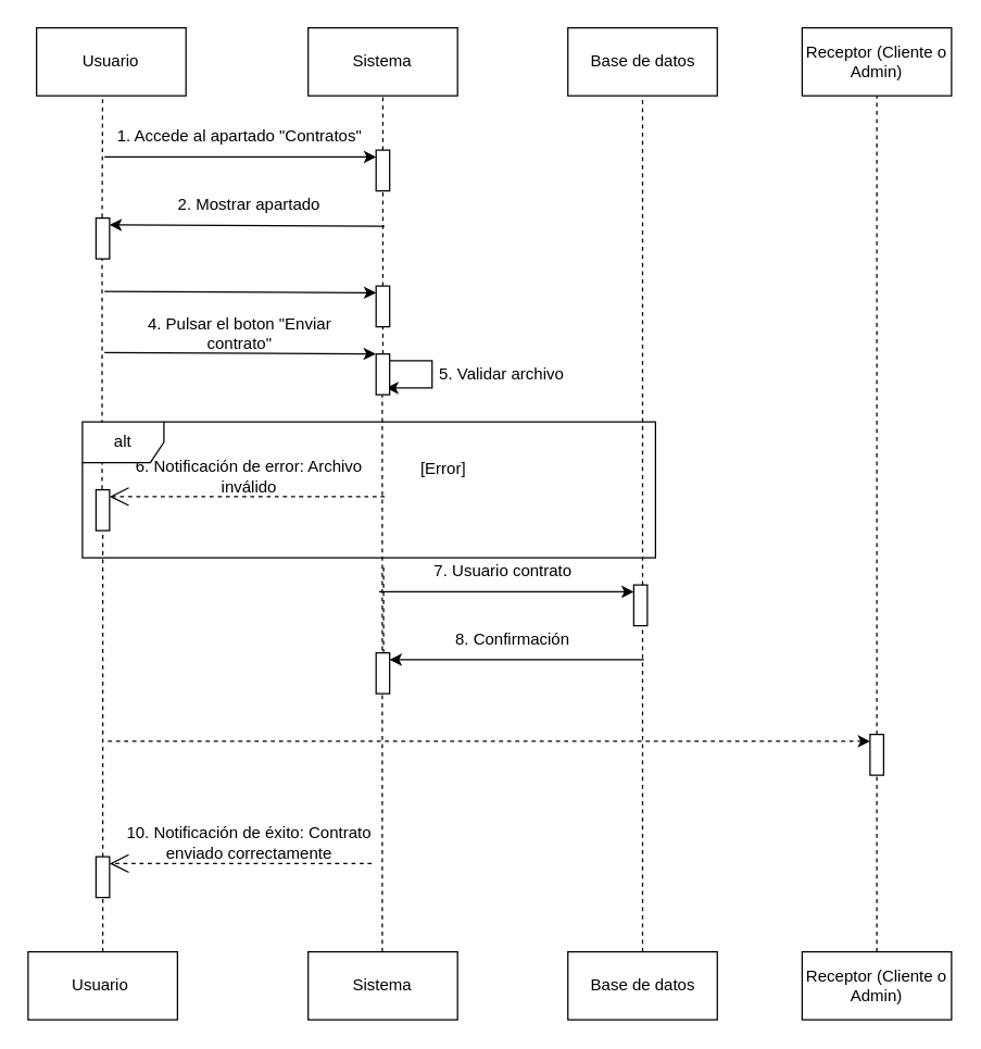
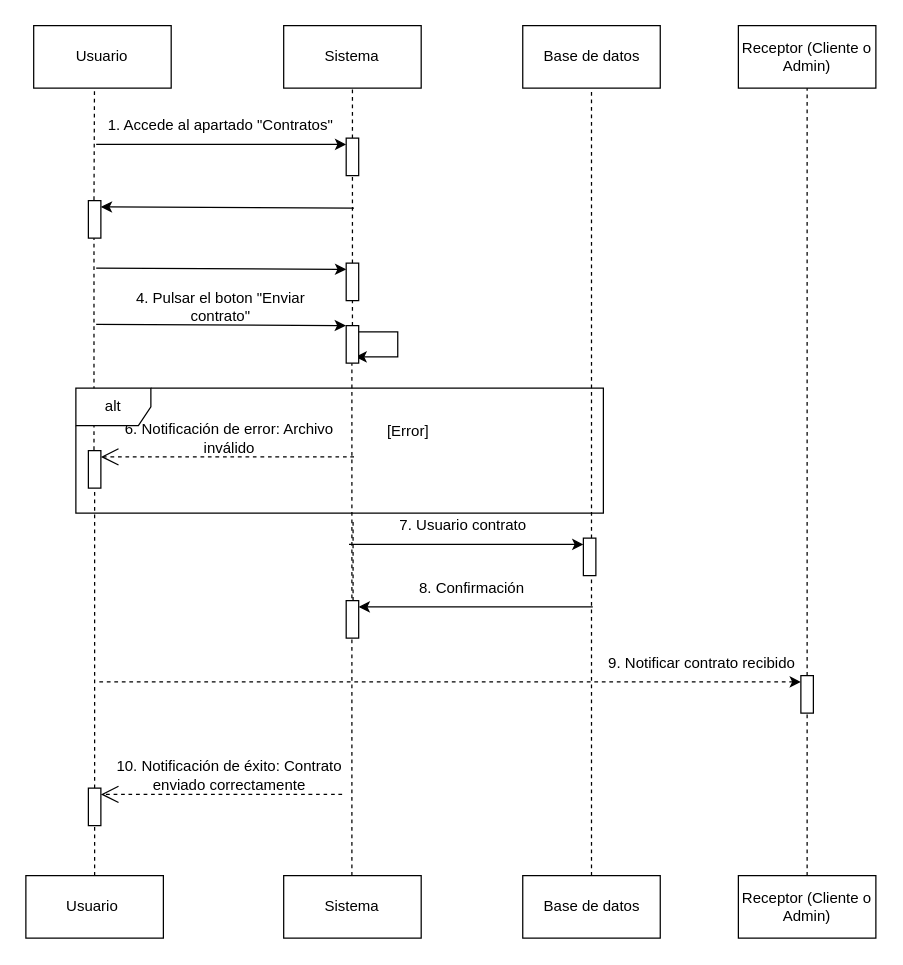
  <mxCell id="0" />
  <mxCell id="1" parent="0" />
  <mxCell id="2" value="Usuario" style="html=1;whiteSpace=wrap;" vertex="1" parent="1"><mxGeometry x="26.25" y="20" width="110" height="50" as="geometry" /></mxCell>
  <mxCell id="3" value="Sistema&lt;span style=&quot;color: rgba(0, 0, 0, 0); font-family: monospace; font-size: 0px; text-align: start; text-wrap-mode: nowrap;&quot;&gt;%3CmxGraphModel%3E%3Croot%3E%3CmxCell%20id%3D%220%22%2F%3E%3CmxCell%20id%3D%221%22%20parent%3D%220%22%2F%3E%3CmxCell%20id%3D%222%22%20value%3D%22Usuario%22%20style%3D%22html%3D1%3BwhiteSpace%3Dwrap%3B%22%20vertex%3D%221%22%20parent%3D%221%22%3E%3CmxGeometry%20x%3D%2270%22%20y%3D%2240%22%20width%3D%22110%22%20height%3D%2250%22%20as%3D%22geometry%22%2F%3E%3C%2FmxCell%3E%3C%2Froot%3E%3C%2FmxGraphModel%3E&lt;/span&gt;" style="html=1;whiteSpace=wrap;" vertex="1" parent="1"><mxGeometry x="226.25" y="20" width="110" height="50" as="geometry" /></mxCell>
  <mxCell id="4" value="Base de datos" style="html=1;whiteSpace=wrap;" vertex="1" parent="1"><mxGeometry x="417.5" y="20" width="110" height="50" as="geometry" /></mxCell>
  <mxCell id="5" value="Usuario&amp;nbsp;" style="html=1;whiteSpace=wrap;" vertex="1" parent="1"><mxGeometry x="20" y="700" width="110" height="50" as="geometry" /></mxCell>
  <mxCell id="6" value="Sistema&lt;span style=&quot;color: rgba(0, 0, 0, 0); font-family: monospace; font-size: 0px; text-align: start; text-wrap-mode: nowrap;&quot;&gt;%3CmxGraphModel%3E%3Croot%3E%3CmxCell%20id%3D%220%22%2F%3E%3CmxCell%20id%3D%221%22%20parent%3D%220%22%2F%3E%3CmxCell%20id%3D%222%22%20value%3D%22Usuario%22%20style%3D%22html%3D1%3BwhiteSpace%3Dwrap%3B%22%20vertex%3D%221%22%20parent%3D%221%22%3E%3CmxGeometry%20x%3D%2270%22%20y%3D%2240%22%20width%3D%22110%22%20height%3D%2250%22%20as%3D%22geometry%22%2F%3E%3C%2FmxCell%3E%3C%2Froot%3E%3C%2FmxGraphModel%3E&lt;/span&gt;" style="html=1;whiteSpace=wrap;" vertex="1" parent="1"><mxGeometry x="226.25" y="700" width="110" height="50" as="geometry" /></mxCell>
  <mxCell id="7" value="Base de datos" style="html=1;whiteSpace=wrap;" vertex="1" parent="1"><mxGeometry x="417.5" y="700" width="110" height="50" as="geometry" /></mxCell>
  <mxCell id="8" value="" style="endArrow=none;dashed=1;html=1;rounded=0;entryX=0.5;entryY=1;entryDx=0;entryDy=0;exitX=0.5;exitY=0;exitDx=0;exitDy=0;" edge="1" parent="1" source="9" target="3"><mxGeometry width="50" height="50" relative="1" as="geometry"><mxPoint x="256.25" y="300" as="sourcePoint" /><mxPoint x="306.25" y="250" as="targetPoint" /></mxGeometry></mxCell>
  <mxCell id="9" value="" style="html=1;points=[[0,0,0,0,5],[0,1,0,0,-5],[1,0,0,0,5],[1,1,0,0,-5]];perimeter=orthogonalPerimeter;outlineConnect=0;targetShapes=umlLifeline;portConstraint=eastwest;newEdgeStyle={&quot;curved&quot;:0,&quot;rounded&quot;:0};" vertex="1" parent="1"><mxGeometry x="276.25" y="110" width="10" height="30" as="geometry" /></mxCell>
  <mxCell id="10" value="" style="endArrow=classic;html=1;rounded=0;entryX=0;entryY=0;entryDx=0;entryDy=5;entryPerimeter=0;" edge="1" parent="1" target="9"><mxGeometry width="50" height="50" relative="1" as="geometry"><mxPoint x="76.25" y="115" as="sourcePoint" /><mxPoint x="186.25" y="90" as="targetPoint" /></mxGeometry></mxCell>
  <mxCell id="11" value="1. Accede al apartado &quot;Contratos&quot;" style="text;html=1;align=center;verticalAlign=middle;whiteSpace=wrap;rounded=0;" vertex="1" parent="1"><mxGeometry x="76.25" y="90" width="200" height="20" as="geometry" /></mxCell>
  <mxCell id="12" value="" style="endArrow=none;dashed=1;html=1;rounded=0;exitX=0.449;exitY=-0.016;exitDx=0;exitDy=0;exitPerimeter=0;entryX=0.442;entryY=1.036;entryDx=0;entryDy=0;entryPerimeter=0;" edge="1" parent="1" source="16" target="2"><mxGeometry width="50" height="50" relative="1" as="geometry"><mxPoint x="70.25" y="869" as="sourcePoint" /><mxPoint x="68.58" y="180.51" as="targetPoint" /><Array as="points" /></mxGeometry></mxCell>
  <mxCell id="13" value="6. Notificación de error: Archivo inválido" style="text;html=1;align=center;verticalAlign=middle;whiteSpace=wrap;rounded=0;" vertex="1" parent="1"><mxGeometry x="87.75" y="340" width="190" height="20" as="geometry" /></mxCell>
  <mxCell id="14" value="" style="endArrow=none;dashed=1;html=1;rounded=0;" edge="1" parent="1" source="32" target="19"><mxGeometry width="50" height="50" relative="1" as="geometry"><mxPoint x="281.25" y="370" as="sourcePoint" /><mxPoint x="286.25" y="360" as="targetPoint" /><Array as="points" /></mxGeometry></mxCell>
  <mxCell id="15" value="" style="endArrow=none;dashed=1;html=1;rounded=0;" edge="1" parent="1" source="19" target="9"><mxGeometry width="50" height="50" relative="1" as="geometry"><mxPoint x="281.25" y="250" as="sourcePoint" /><mxPoint x="289" y="160" as="targetPoint" /></mxGeometry></mxCell>
  <mxCell id="16" value="" style="html=1;points=[[0,0,0,0,5],[0,1,0,0,-5],[1,0,0,0,5],[1,1,0,0,-5]];perimeter=orthogonalPerimeter;outlineConnect=0;targetShapes=umlLifeline;portConstraint=eastwest;newEdgeStyle={&quot;curved&quot;:0,&quot;rounded&quot;:0};" vertex="1" parent="1"><mxGeometry x="70" y="160" width="10" height="30" as="geometry" /></mxCell>
  <mxCell id="17" value="" style="endArrow=classic;html=1;rounded=0;entryX=1;entryY=0;entryDx=0;entryDy=5;entryPerimeter=0;" edge="1" parent="1" target="16"><mxGeometry width="50" height="50" relative="1" as="geometry"><mxPoint x="282.5" y="166" as="sourcePoint" /><mxPoint x="394.5" y="136" as="targetPoint" /></mxGeometry></mxCell>
- <mxCell id="18" value="2. Mostrar apartado" style="text;html=1;align=center;verticalAlign=middle;whiteSpace=wrap;rounded=0;" vertex="1" parent="1"><mxGeometry x="97.5" y="140" width="170" height="20" as="geometry" /></mxCell>
  <mxCell id="19" value="" style="html=1;points=[[0,0,0,0,5],[0,1,0,0,-5],[1,0,0,0,5],[1,1,0,0,-5]];perimeter=orthogonalPerimeter;outlineConnect=0;targetShapes=umlLifeline;portConstraint=eastwest;newEdgeStyle={&quot;curved&quot;:0,&quot;rounded&quot;:0};" vertex="1" parent="1"><mxGeometry x="276.25" y="210" width="10" height="30" as="geometry" /></mxCell>
  <mxCell id="20" value="" style="endArrow=classic;html=1;rounded=0;entryX=0;entryY=0;entryDx=0;entryDy=5;entryPerimeter=0;" edge="1" parent="1" target="19"><mxGeometry width="50" height="50" relative="1" as="geometry"><mxPoint x="76.25" y="214" as="sourcePoint" /><mxPoint x="408.25" y="120" as="targetPoint" /></mxGeometry></mxCell>
  <mxCell id="21" value="&lt;span style=&quot;color: rgb(237, 237, 237); font-family: monospace; font-size: 0px; text-align: start;&quot;&gt;%3CmxGraphModel%3E%3Croot%3E%3CmxCell%20id%3D%220%22%2F%3E%3CmxCell%20id%3D%221%22%20parent%3D%220%22%2F%3E%3CmxCell%20id%3D%222%22%20value%3D%22%22%20style%3D%22html%3D1%3Bpoints%3D%5B%5B0%2C0%2C0%2C0%2C5%5D%2C%5B0%2C1%2C0%2C0%2C-5%5D%2C%5B1%2C0%2C0%2C0%2C5%5D%2C%5B1%2C1%2C0%2C0%2C-5%5D%5D%3Bperimeter%3DorthogonalPerimeter%3BoutlineConnect%3D0%3BtargetShapes%3DumlLifeline%3BportConstraint%3Deastwest%3BnewEdgeStyle%3D%7B%26quot%3Bcurved%26quot%3B%3A0%2C%26quot%3Brounded%26quot%3B%3A0%7D%3B%22%20vertex%3D%221%22%20parent%3D%221%22%3E%3CmxGeometry%20x%3D%2285%22%20y%3D%22280%22%20width%3D%2210%22%20height%3D%2230%22%20as%3D%22geometry%22%2F%3E%3C%2FmxCell%3E%3C%2Froot%3E%3C%2FmxGraphModel%3E&lt;/span&gt;&lt;span style=&quot;color: rgb(237, 237, 237); font-family: monospace; font-size: 0px; text-align: start;&quot;&gt;%3CmxGraphModel%3E%3Croot%3E%3CmxCell%20id%3D%220%22%2F%3E%3CmxCell%20id%3D%221%22%20parent%3D%220%22%2F%3E%3CmxCell%20id%3D%222%22%20value%3D%22%22%20style%3D%22html%3D1%3Bpoints%3D%5B%5B0%2C0%2C0%2C0%2C5%5D%2C%5B0%2C1%2C0%2C0%2C-5%5D%2C%5B1%2C0%2C0%2C0%2C5%5D%2C%5B1%2C1%2C0%2C0%2C-5%5D%5D%3Bperimeter%3DorthogonalPerimeter%3BoutlineConnect%3D0%3BtargetShapes%3DumlLifeline%3BportConstraint%3Deastwest%3BnewEdgeStyle%3D%7B%26quot%3Bcurved%26quot%3B%3A0%2C%26quot%3Brounded%26quot%3B%3A0%7D%3B%22%20vertex%3D%221%22%20parent%3D%221%22%3E%3CmxGeometry%20x%3D%2285%22%20y%3D%22280%22%20width%3D%2210%22%20height%3D%2230%22%20as%3D%22geometry%22%2F%3E%3C%2FmxCell%3E%3C%2Froot%3E%3C%2FmxGraphModel%3E&lt;/span&gt;" style="html=1;points=[[0,0,0,0,5],[0,1,0,0,-5],[1,0,0,0,5],[1,1,0,0,-5]];perimeter=orthogonalPerimeter;outlineConnect=0;targetShapes=umlLifeline;portConstraint=eastwest;newEdgeStyle={&quot;curved&quot;:0,&quot;rounded&quot;:0};" vertex="1" parent="1"><mxGeometry x="70" y="360" width="10" height="30" as="geometry" /></mxCell>
  <mxCell id="22" value="" style="endArrow=none;dashed=1;html=1;rounded=0;exitX=0.5;exitY=0;exitDx=0;exitDy=0;entryX=0.5;entryY=1;entryDx=0;entryDy=0;" edge="1" parent="1" source="7" target="4"><mxGeometry width="50" height="50" relative="1" as="geometry"><mxPoint x="477.5" y="400" as="sourcePoint" /><mxPoint x="479" y="180" as="targetPoint" /></mxGeometry></mxCell>
  <mxCell id="23" value="" style="endArrow=none;dashed=1;html=1;rounded=0;exitX=0.449;exitY=-0.016;exitDx=0;exitDy=0;exitPerimeter=0;" edge="1" parent="1" source="21" target="16"><mxGeometry width="50" height="50" relative="1" as="geometry"><mxPoint x="70.25" y="636" as="sourcePoint" /><mxPoint x="68.24" y="360" as="targetPoint" /><Array as="points" /></mxGeometry></mxCell>
  <mxCell id="24" value="" style="endArrow=open;endSize=12;html=1;rounded=0;fontSize=12;curved=1;entryX=1;entryY=0;entryDx=0;entryDy=5;entryPerimeter=0;dashed=1;" edge="1" parent="1" target="21"><mxGeometry width="160" relative="1" as="geometry"><mxPoint x="282.5" y="365" as="sourcePoint" /><mxPoint x="352.5" y="160" as="targetPoint" /></mxGeometry></mxCell>
- <mxCell id="25" value="5. Validar archivo" style="text;html=1;align=center;verticalAlign=middle;whiteSpace=wrap;rounded=0;" vertex="1" parent="1"><mxGeometry x="321.25" y="265" width="96.25" height="20" as="geometry" /></mxCell>
  <mxCell id="26" value="" style="endArrow=classic;html=1;rounded=0;entryX=1;entryY=1;entryDx=0;entryDy=-5;entryPerimeter=0;exitX=1;exitY=0;exitDx=0;exitDy=5;exitPerimeter=0;edgeStyle=orthogonalEdgeStyle;" edge="1" parent="1"><mxGeometry width="50" height="50" relative="1" as="geometry"><mxPoint x="283.75" y="265" as="sourcePoint" /><mxPoint x="283.75" y="285" as="targetPoint" /><Array as="points"><mxPoint x="317.5" y="285" /></Array></mxGeometry></mxCell>
  <mxCell id="27" value="alt" style="shape=umlFrame;whiteSpace=wrap;html=1;pointerEvents=0;" vertex="1" parent="1"><mxGeometry x="60" y="310" width="422" height="100" as="geometry" /></mxCell>
  <mxCell id="28" value="" style="endArrow=none;dashed=1;html=1;rounded=0;exitX=0.5;exitY=0;exitDx=0;exitDy=0;" edge="1" parent="1" source="47" target="21"><mxGeometry width="50" height="50" relative="1" as="geometry"><mxPoint x="75.25" y="700" as="sourcePoint" /><mxPoint x="75" y="585" as="targetPoint" /><Array as="points" /></mxGeometry></mxCell>
  <mxCell id="29" value="" style="endArrow=none;dashed=1;html=1;rounded=0;exitX=0.5;exitY=0;exitDx=0;exitDy=0;" edge="1" parent="1" target="32"><mxGeometry width="50" height="50" relative="1" as="geometry"><mxPoint x="280.82" y="700" as="sourcePoint" /><mxPoint x="280.82" y="330" as="targetPoint" /><Array as="points"><mxPoint x="280.82" y="560" /><mxPoint x="280.82" y="520" /><mxPoint x="280.82" y="490" /><mxPoint x="280.82" y="450" /></Array></mxGeometry></mxCell>
  <mxCell id="30" value="10. Notificación de éxito: Contrato enviado correctamente" style="text;html=1;align=center;verticalAlign=middle;whiteSpace=wrap;rounded=0;" vertex="1" parent="1"><mxGeometry x="87.5" y="610" width="190" height="20" as="geometry" /></mxCell>
  <mxCell id="31" value="" style="endArrow=open;endSize=12;html=1;rounded=0;fontSize=12;curved=1;entryX=1;entryY=0;entryDx=0;entryDy=5;entryPerimeter=0;dashed=1;" edge="1" parent="1" target="47"><mxGeometry width="160" relative="1" as="geometry"><mxPoint x="273" y="635" as="sourcePoint" /><mxPoint x="351" y="435" as="targetPoint" /></mxGeometry></mxCell>
  <mxCell id="32" value="" style="html=1;points=[[0,0,0,0,5],[0,1,0,0,-5],[1,0,0,0,5],[1,1,0,0,-5]];perimeter=orthogonalPerimeter;outlineConnect=0;targetShapes=umlLifeline;portConstraint=eastwest;newEdgeStyle={&quot;curved&quot;:0,&quot;rounded&quot;:0};" vertex="1" parent="1"><mxGeometry x="276.25" y="260" width="10" height="30" as="geometry" /></mxCell>
  <mxCell id="33" value="[Error]" style="text;html=1;align=center;verticalAlign=middle;whiteSpace=wrap;rounded=0;" vertex="1" parent="1"><mxGeometry x="301.25" y="335" width="50" height="20" as="geometry" /></mxCell>
  <mxCell id="34" value="" style="endArrow=none;dashed=1;html=1;rounded=0;" edge="1" parent="1" source="37"><mxGeometry width="50" height="50" relative="1" as="geometry"><mxPoint x="279.75" y="460" as="sourcePoint" /><mxPoint x="281.75" y="416" as="targetPoint" /><Array as="points" /></mxGeometry></mxCell>
  <mxCell id="35" value="8. Confirmación" style="text;html=1;align=center;verticalAlign=middle;whiteSpace=wrap;rounded=0;" vertex="1" parent="1"><mxGeometry x="282.25" y="460" width="190" height="20" as="geometry" /></mxCell>
  <mxCell id="36" value="" style="endArrow=classic;html=1;rounded=0;entryX=1;entryY=0;entryDx=0;entryDy=5;entryPerimeter=0;" edge="1" parent="1" target="37"><mxGeometry width="50" height="50" relative="1" as="geometry"><mxPoint x="473.5" y="485" as="sourcePoint" /><mxPoint x="560" y="390" as="targetPoint" /></mxGeometry></mxCell>
  <mxCell id="37" value="&lt;span style=&quot;color: rgb(237, 237, 237); font-family: monospace; font-size: 0px; text-align: start;&quot;&gt;%3CmxGraphModel%3E%3Croot%3E%3CmxCell%20id%3D%220%22%2F%3E%3CmxCell%20id%3D%221%22%20parent%3D%220%22%2F%3E%3CmxCell%20id%3D%222%22%20value%3D%22%22%20style%3D%22html%3D1%3Bpoints%3D%5B%5B0%2C0%2C0%2C0%2C5%5D%2C%5B0%2C1%2C0%2C0%2C-5%5D%2C%5B1%2C0%2C0%2C0%2C5%5D%2C%5B1%2C1%2C0%2C0%2C-5%5D%5D%3Bperimeter%3DorthogonalPerimeter%3BoutlineConnect%3D0%3BtargetShapes%3DumlLifeline%3BportConstraint%3Deastwest%3BnewEdgeStyle%3D%7B%26quot%3Bcurved%26quot%3B%3A0%2C%26quot%3Brounded%26quot%3B%3A0%7D%3B%22%20vertex%3D%221%22%20parent%3D%221%22%3E%3CmxGeometry%20x%3D%2285%22%20y%3D%22280%22%20width%3D%2210%22%20height%3D%2230%22%20as%3D%22geometry%22%2F%3E%3C%2FmxCell%3E%3C%2Froot%3E%3C%2FmxGraphModel%3E&lt;/span&gt;&lt;span style=&quot;color: rgb(237, 237, 237); font-family: monospace; font-size: 0px; text-align: start;&quot;&gt;%3CmxGraphModel%3E%3Croot%3E%3CmxCell%20id%3D%220%22%2F%3E%3CmxCell%20id%3D%221%22%20parent%3D%220%22%2F%3E%3CmxCell%20id%3D%222%22%20value%3D%22%22%20style%3D%22html%3D1%3Bpoints%3D%5B%5B0%2C0%2C0%2C0%2C5%5D%2C%5B0%2C1%2C0%2C0%2C-5%5D%2C%5B1%2C0%2C0%2C0%2C5%5D%2C%5B1%2C1%2C0%2C0%2C-5%5D%5D%3Bperimeter%3DorthogonalPerimeter%3BoutlineConnect%3D0%3BtargetShapes%3DumlLifeline%3BportConstraint%3Deastwest%3BnewEdgeStyle%3D%7B%26quot%3Bcurved%26quot%3B%3A0%2C%26quot%3Brounded%26quot%3B%3A0%7D%3B%22%20vertex%3D%221%22%20parent%3D%221%22%3E%3CmxGeometry%20x%3D%2285%22%20y%3D%22280%22%20width%3D%2210%22%20height%3D%2230%22%20as%3D%22geometry%22%2F%3E%3C%2FmxCell%3E%3C%2Froot%3E%3C%2FmxGraphModel%3E&lt;/span&gt;" style="html=1;points=[[0,0,0,0,5],[0,1,0,0,-5],[1,0,0,0,5],[1,1,0,0,-5]];perimeter=orthogonalPerimeter;outlineConnect=0;targetShapes=umlLifeline;portConstraint=eastwest;newEdgeStyle={&quot;curved&quot;:0,&quot;rounded&quot;:0};" vertex="1" parent="1"><mxGeometry x="276.25" y="480" width="10" height="30" as="geometry" /></mxCell>
  <mxCell id="38" value="7. Usuario contrato" style="text;html=1;align=center;verticalAlign=middle;whiteSpace=wrap;rounded=0;" vertex="1" parent="1"><mxGeometry x="284.75" y="410" width="170" height="20" as="geometry" /></mxCell>
  <mxCell id="39" value="" style="endArrow=classic;html=1;rounded=0;entryX=0;entryY=0;entryDx=0;entryDy=5;entryPerimeter=0;" edge="1" parent="1" target="40"><mxGeometry width="50" height="50" relative="1" as="geometry"><mxPoint x="278.5" y="435" as="sourcePoint" /><mxPoint x="553.5" y="430" as="targetPoint" /></mxGeometry></mxCell>
  <mxCell id="40" value="" style="html=1;points=[[0,0,0,0,5],[0,1,0,0,-5],[1,0,0,0,5],[1,1,0,0,-5]];perimeter=orthogonalPerimeter;outlineConnect=0;targetShapes=umlLifeline;portConstraint=eastwest;newEdgeStyle={&quot;curved&quot;:0,&quot;rounded&quot;:0};" vertex="1" parent="1"><mxGeometry x="466" y="430" width="10" height="30" as="geometry" /></mxCell>
  <mxCell id="41" value="Receptor (Cliente o Admin)" style="html=1;whiteSpace=wrap;" vertex="1" parent="1"><mxGeometry x="590" y="20" width="110" height="50" as="geometry" /></mxCell>
  <mxCell id="42" value="Receptor (Cliente o Admin)" style="html=1;whiteSpace=wrap;" vertex="1" parent="1"><mxGeometry x="590" y="700" width="110" height="50" as="geometry" /></mxCell>
  <mxCell id="43" value="" style="endArrow=none;dashed=1;html=1;rounded=0;exitX=0.5;exitY=0;exitDx=0;exitDy=0;entryX=0.5;entryY=1;entryDx=0;entryDy=0;" edge="1" parent="1" source="49" target="41"><mxGeometry width="50" height="50" relative="1" as="geometry"><mxPoint x="650" y="400" as="sourcePoint" /><mxPoint x="651.5" y="180" as="targetPoint" /></mxGeometry></mxCell>
+ <mxCell id="44" value="9. Notificar contrato recibido" style="text;html=1;align=center;verticalAlign=middle;whiteSpace=wrap;rounded=0;" vertex="1" parent="1"><mxGeometry x="476" y="520" width="170" height="20" as="geometry" /></mxCell>
  <mxCell id="45" value="" style="endArrow=classic;html=1;rounded=0;entryX=0;entryY=0;entryDx=0;entryDy=5;entryPerimeter=0;dashed=1;" edge="1" parent="1" target="49"><mxGeometry width="50" height="50" relative="1" as="geometry"><mxPoint x="78.75" y="545" as="sourcePoint" /><mxPoint x="353.75" y="540" as="targetPoint" /></mxGeometry></mxCell>
  <mxCell id="46" value="" style="endArrow=none;dashed=1;html=1;rounded=0;exitX=0.5;exitY=0;exitDx=0;exitDy=0;" edge="1" parent="1" source="5" target="47"><mxGeometry width="50" height="50" relative="1" as="geometry"><mxPoint x="75" y="700" as="sourcePoint" /><mxPoint x="75" y="390" as="targetPoint" /><Array as="points" /></mxGeometry></mxCell>
  <mxCell id="47" value="&lt;span style=&quot;color: rgb(237, 237, 237); font-family: monospace; font-size: 0px; text-align: start;&quot;&gt;%3CmxGraphModel%3E%3Croot%3E%3CmxCell%20id%3D%220%22%2F%3E%3CmxCell%20id%3D%221%22%20parent%3D%220%22%2F%3E%3CmxCell%20id%3D%222%22%20value%3D%22%22%20style%3D%22html%3D1%3Bpoints%3D%5B%5B0%2C0%2C0%2C0%2C5%5D%2C%5B0%2C1%2C0%2C0%2C-5%5D%2C%5B1%2C0%2C0%2C0%2C5%5D%2C%5B1%2C1%2C0%2C0%2C-5%5D%5D%3Bperimeter%3DorthogonalPerimeter%3BoutlineConnect%3D0%3BtargetShapes%3DumlLifeline%3BportConstraint%3Deastwest%3BnewEdgeStyle%3D%7B%26quot%3Bcurved%26quot%3B%3A0%2C%26quot%3Brounded%26quot%3B%3A0%7D%3B%22%20vertex%3D%221%22%20parent%3D%221%22%3E%3CmxGeometry%20x%3D%2285%22%20y%3D%22280%22%20width%3D%2210%22%20height%3D%2230%22%20as%3D%22geometry%22%2F%3E%3C%2FmxCell%3E%3C%2Froot%3E%3C%2FmxGraphModel%3E&lt;/span&gt;&lt;span style=&quot;color: rgb(237, 237, 237); font-family: monospace; font-size: 0px; text-align: start;&quot;&gt;%3CmxGraphModel%3E%3Croot%3E%3CmxCell%20id%3D%220%22%2F%3E%3CmxCell%20id%3D%221%22%20parent%3D%220%22%2F%3E%3CmxCell%20id%3D%222%22%20value%3D%22%22%20style%3D%22html%3D1%3Bpoints%3D%5B%5B0%2C0%2C0%2C0%2C5%5D%2C%5B0%2C1%2C0%2C0%2C-5%5D%2C%5B1%2C0%2C0%2C0%2C5%5D%2C%5B1%2C1%2C0%2C0%2C-5%5D%5D%3Bperimeter%3DorthogonalPerimeter%3BoutlineConnect%3D0%3BtargetShapes%3DumlLifeline%3BportConstraint%3Deastwest%3BnewEdgeStyle%3D%7B%26quot%3Bcurved%26quot%3B%3A0%2C%26quot%3Brounded%26quot%3B%3A0%7D%3B%22%20vertex%3D%221%22%20parent%3D%221%22%3E%3CmxGeometry%20x%3D%2285%22%20y%3D%22280%22%20width%3D%2210%22%20height%3D%2230%22%20as%3D%22geometry%22%2F%3E%3C%2FmxCell%3E%3C%2Froot%3E%3C%2FmxGraphModel%3E&lt;/span&gt;" style="html=1;points=[[0,0,0,0,5],[0,1,0,0,-5],[1,0,0,0,5],[1,1,0,0,-5]];perimeter=orthogonalPerimeter;outlineConnect=0;targetShapes=umlLifeline;portConstraint=eastwest;newEdgeStyle={&quot;curved&quot;:0,&quot;rounded&quot;:0};" vertex="1" parent="1"><mxGeometry x="70" y="630" width="10" height="30" as="geometry" /></mxCell>
  <mxCell id="48" value="" style="endArrow=none;dashed=1;html=1;rounded=0;exitX=0.5;exitY=0;exitDx=0;exitDy=0;entryX=0.5;entryY=1;entryDx=0;entryDy=0;" edge="1" parent="1" source="42" target="49"><mxGeometry width="50" height="50" relative="1" as="geometry"><mxPoint x="645" y="700" as="sourcePoint" /><mxPoint x="645" y="70" as="targetPoint" /></mxGeometry></mxCell>
  <mxCell id="49" value="" style="html=1;points=[[0,0,0,0,5],[0,1,0,0,-5],[1,0,0,0,5],[1,1,0,0,-5]];perimeter=orthogonalPerimeter;outlineConnect=0;targetShapes=umlLifeline;portConstraint=eastwest;newEdgeStyle={&quot;curved&quot;:0,&quot;rounded&quot;:0};" vertex="1" parent="1"><mxGeometry x="640" y="540" width="10" height="30" as="geometry" /></mxCell>
  <mxCell id="50" value="" style="endArrow=classic;html=1;rounded=0;entryX=0;entryY=0;entryDx=0;entryDy=5;entryPerimeter=0;" edge="1" parent="1"><mxGeometry width="50" height="50" relative="1" as="geometry"><mxPoint x="76.25" y="259" as="sourcePoint" /><mxPoint x="276" y="260" as="targetPoint" /></mxGeometry></mxCell>
  <mxCell id="51" value="4. Pulsar el boton &quot;Enviar contrato&quot;" style="text;html=1;align=center;verticalAlign=middle;whiteSpace=wrap;rounded=0;" vertex="1" parent="1"><mxGeometry x="91.25" y="235" width="170" height="20" as="geometry" /></mxCell>
